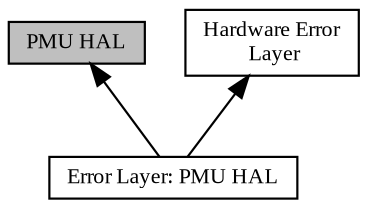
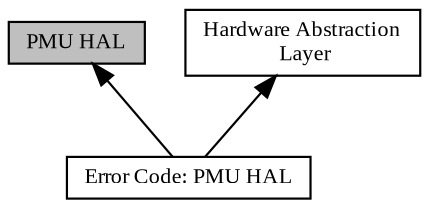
  digraph {
    fontname="Liberation Serif"
    rankdir=TB
    node [color=black fillcolor=white fontname="Liberation Serif" fontsize=10 shape=record style=filled]
    edge [dir=back fontname="Liberation Serif" fontsize=10 labelfontname=Helvetica labelfontsize=10 shape=plaintext style=solid]
-   n1 [height=0.2 label="Error Layer: PMU HAL" width=0.4]
+   n1 [height=0.2 label="Error Code: PMU HAL" width=0.4]
    n2 [fillcolor=grey75 fontcolor=black height=0.2 label="PMU HAL" width=0.4]
-   n3 [height=0.2 label="Hardware Error\l Layer" width=0.4]
+   n3 [height=0.2 label="Hardware Abstraction\l Layer" width=0.4]
    n2 -> n1
    n3 -> n1
  }
